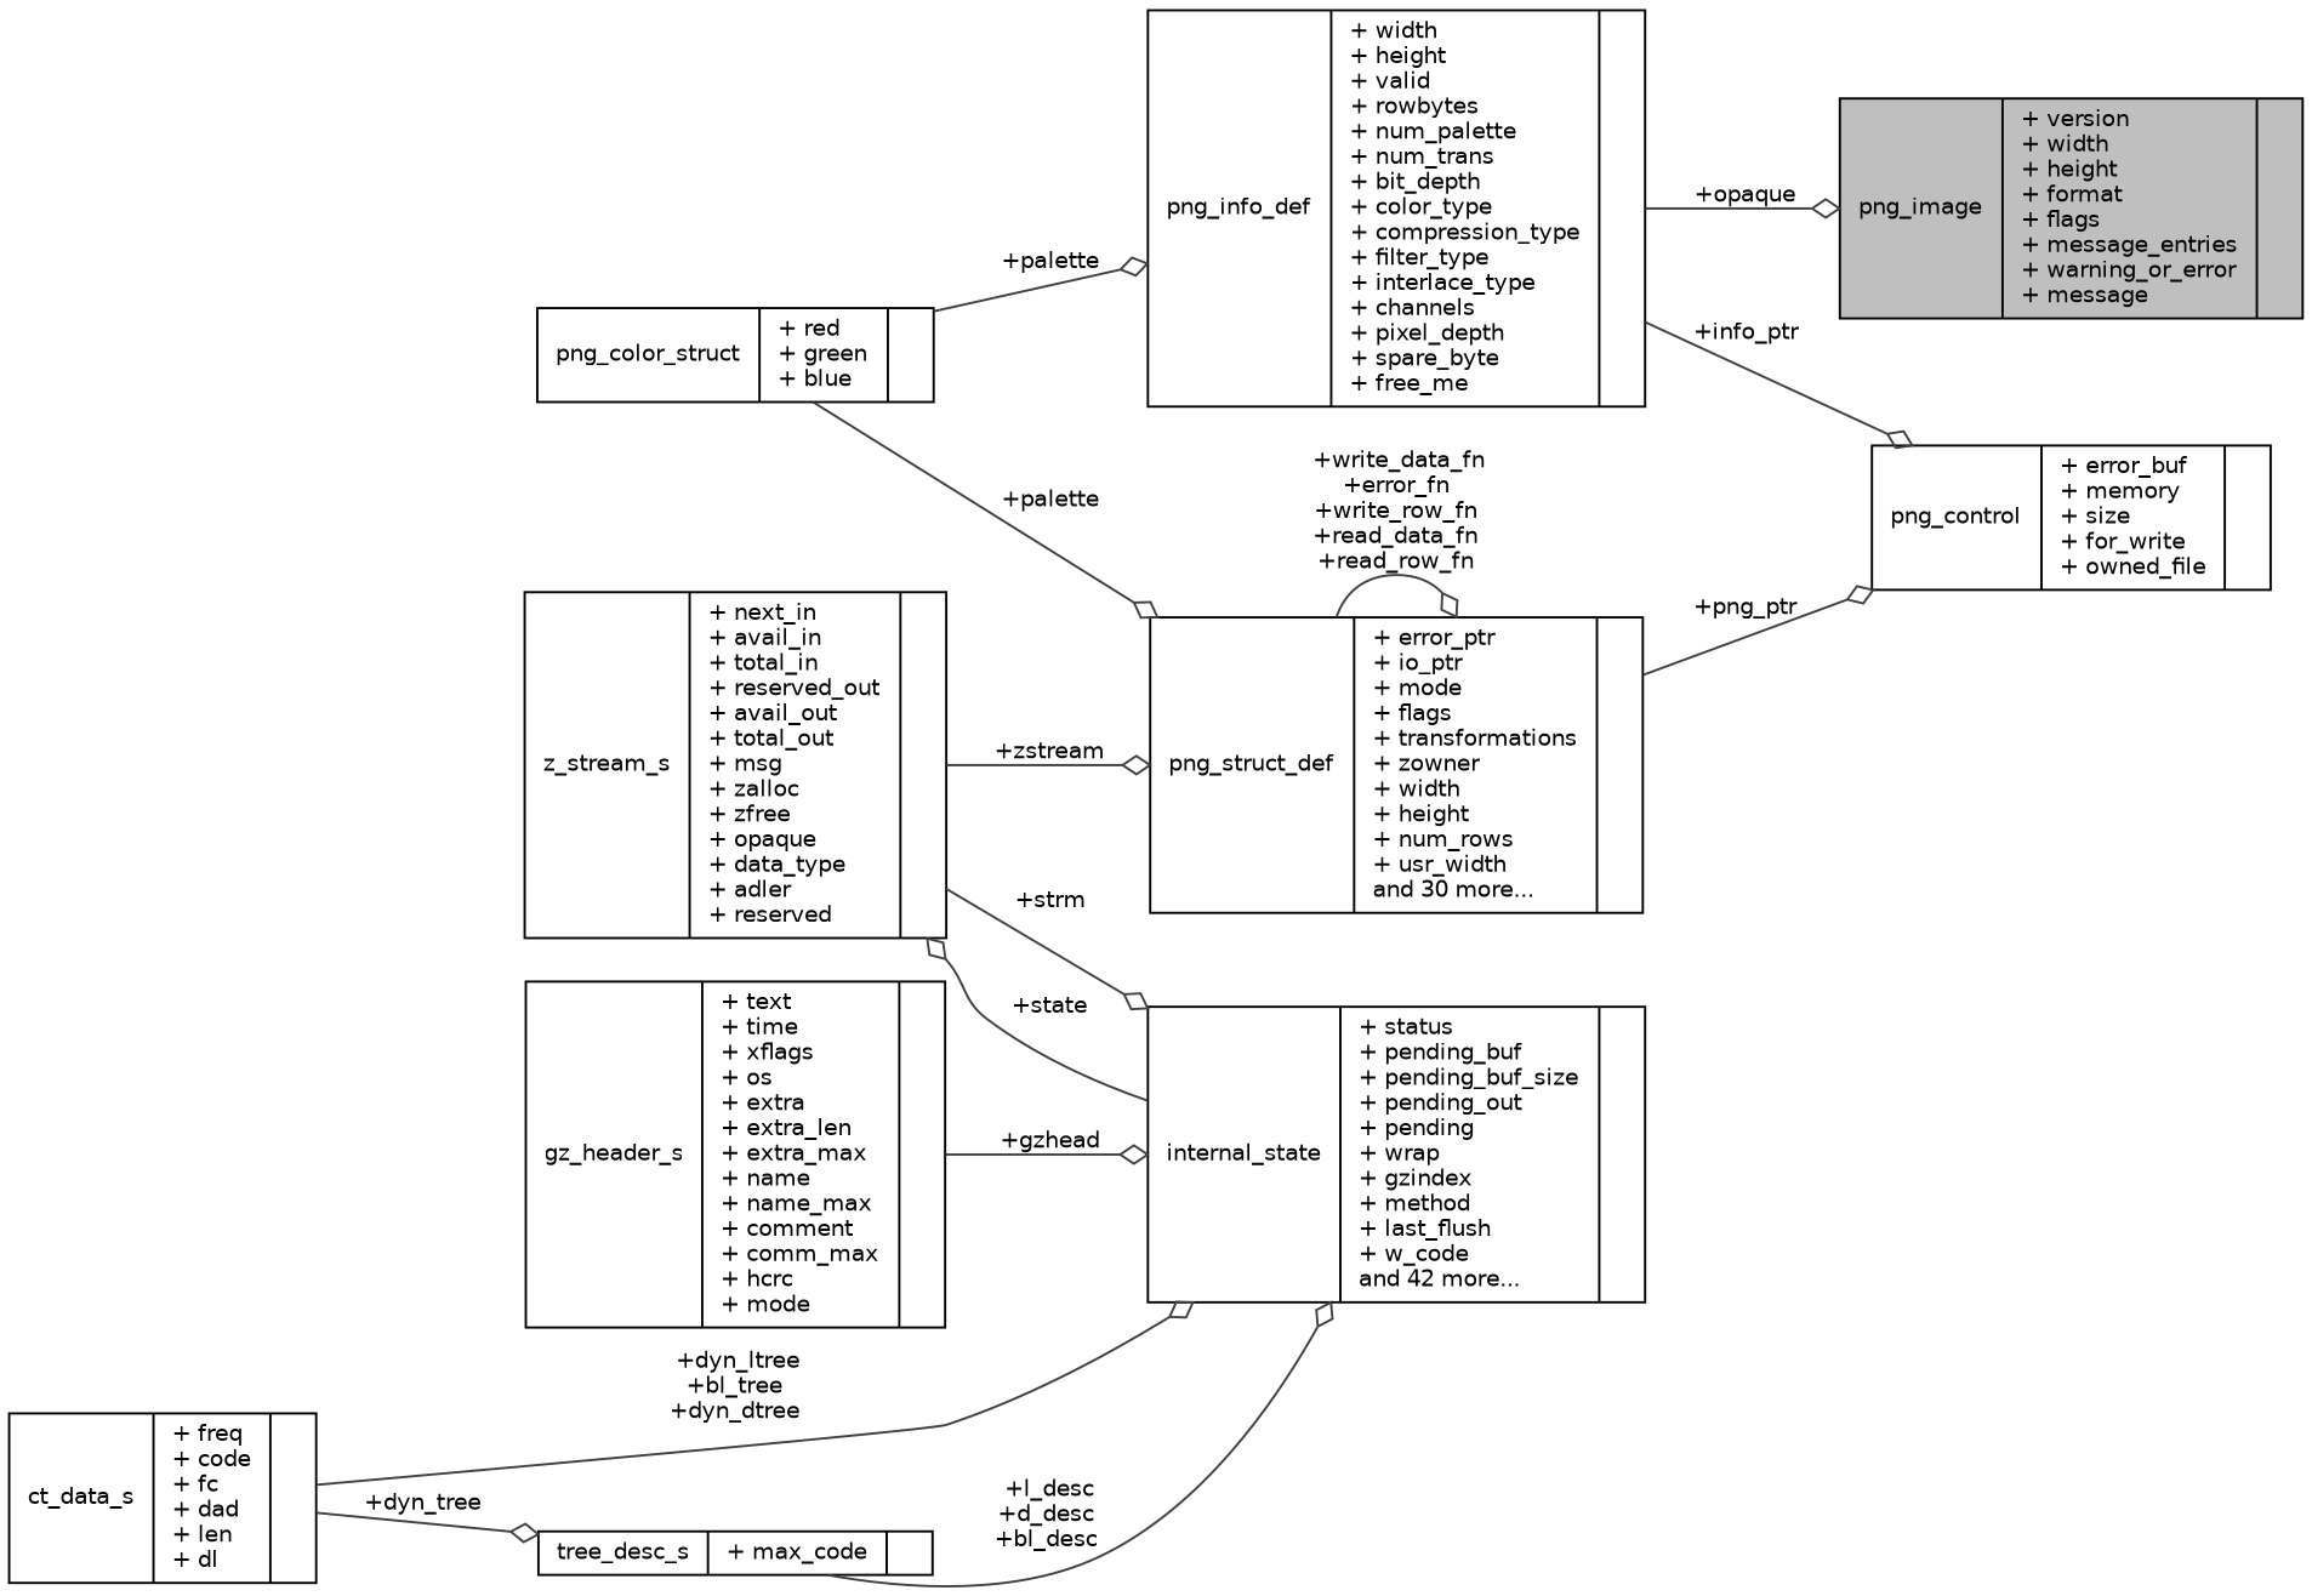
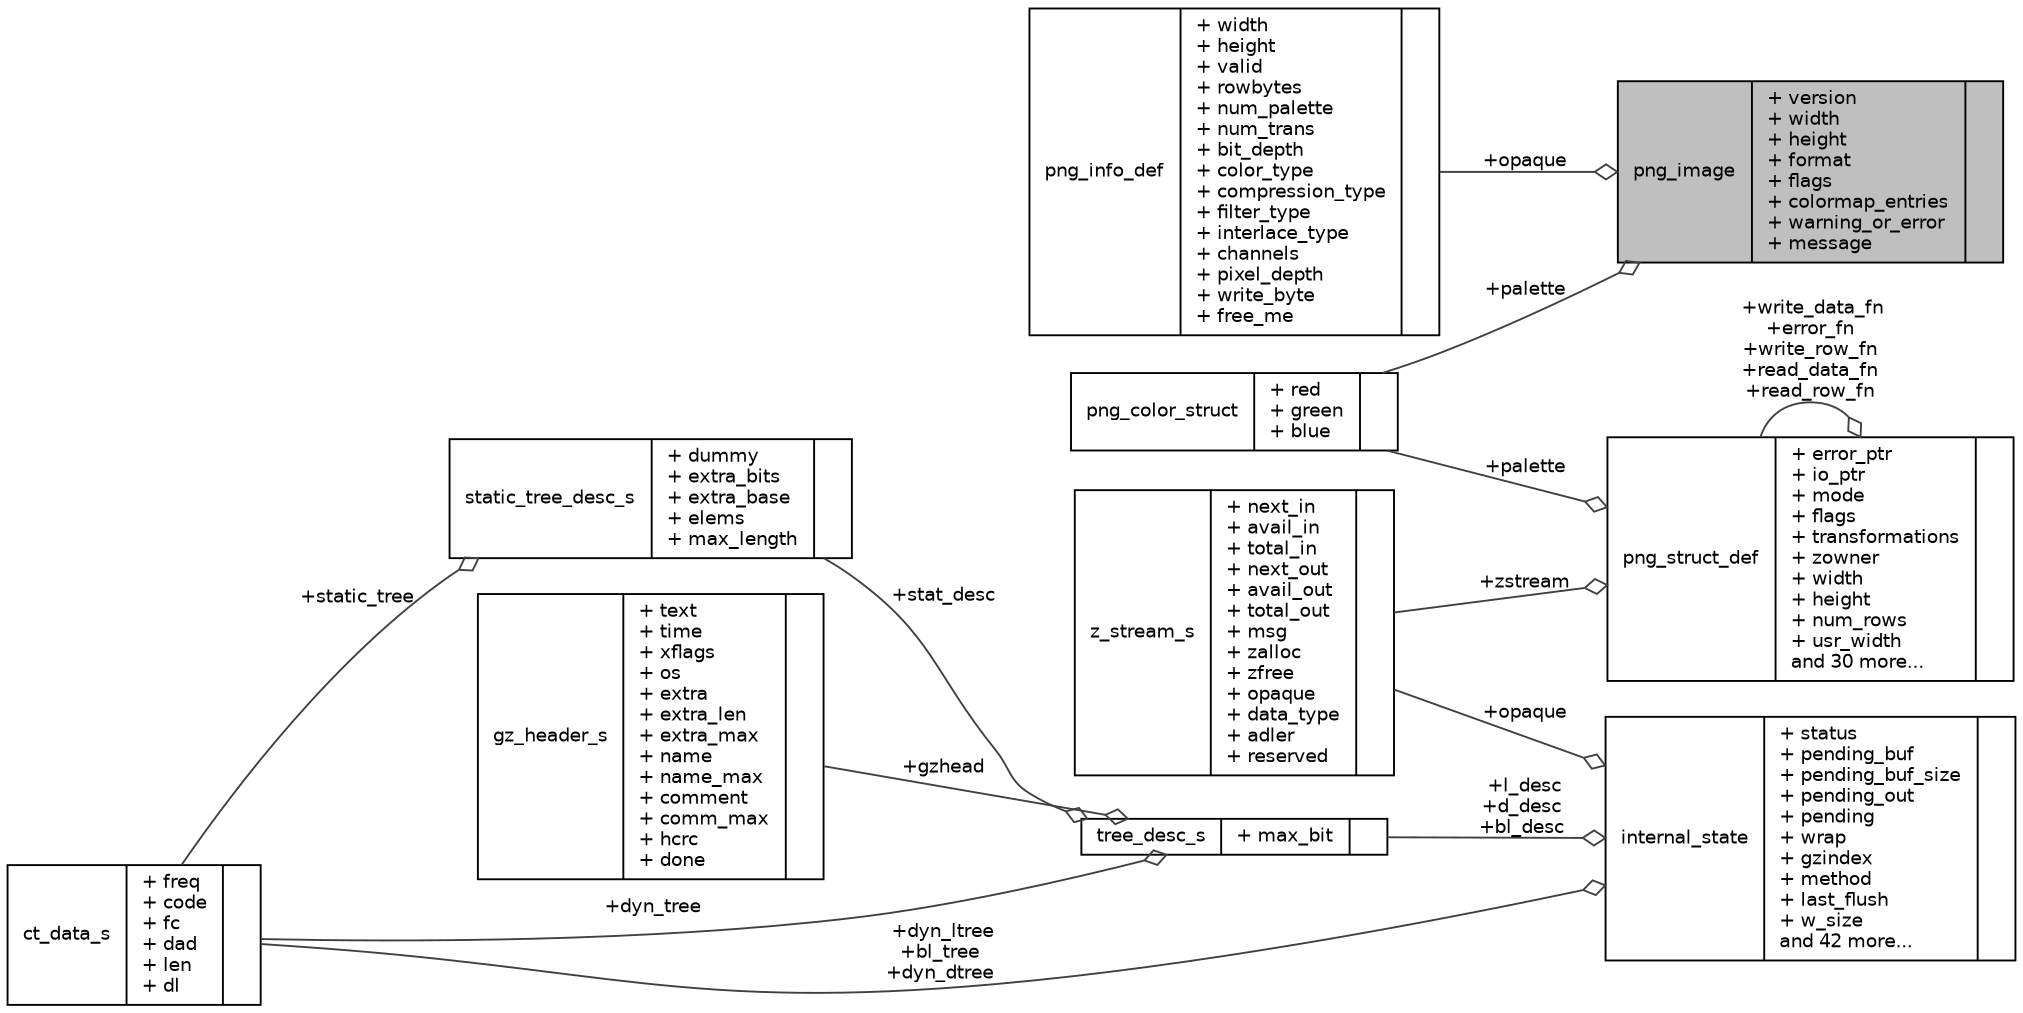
  digraph {
    rankdir=LR
    node [color=black fillcolor=white fontname=Helvetica fontsize=10 shape=record style=filled]
    edge [arrowhead=odiamond color=grey25 fontname=Helvetica fontsize=10 labelfontname=Helvetica labelfontsize=10 style=solid]
-   n1 [fillcolor=grey75 fontcolor=black height=0.2 label="{png_image\n|+ version\l+ width\l+ height\l+ format\l+ flags\l+ message_entries\l+ warning_or_error\l+ message\l|}" width=0.4]
-   n2 [height=0.2 label="{png_control\n|+ error_buf\l+ memory\l+ size\l+ for_write\l+ owned_file\l|}" width=0.4]
-   n3 [height=0.2 label="{png_info_def\n|+ width\l+ height\l+ valid\l+ rowbytes\l+ num_palette\l+ num_trans\l+ bit_depth\l+ color_type\l+ compression_type\l+ filter_type\l+ interlace_type\l+ channels\l+ pixel_depth\l+ spare_byte\l+ free_me\l|}" width=0.4]
+   n1 [fillcolor=grey75 fontcolor=black height=0.2 label="{png_image\n|+ version\l+ width\l+ height\l+ format\l+ flags\l+ colormap_entries\l+ warning_or_error\l+ message\l|}" width=0.4]
+   n3 [height=0.2 label="{png_info_def\n|+ width\l+ height\l+ valid\l+ rowbytes\l+ num_palette\l+ num_trans\l+ bit_depth\l+ color_type\l+ compression_type\l+ filter_type\l+ interlace_type\l+ channels\l+ pixel_depth\l+ write_byte\l+ free_me\l|}" width=0.4]
    n4 [height=0.2 label="{png_color_struct\n|+ red\l+ green\l+ blue\l|}" width=0.4]
    n5 [height=0.2 label="{png_struct_def\n|+ error_ptr\l+ io_ptr\l+ mode\l+ flags\l+ transformations\l+ zowner\l+ width\l+ height\l+ num_rows\l+ usr_width\land 30 more...\l|}" width=0.4]
-   n6 [height=0.2 label="{z_stream_s\n|+ next_in\l+ avail_in\l+ total_in\l+ reserved_out\l+ avail_out\l+ total_out\l+ msg\l+ zalloc\l+ zfree\l+ opaque\l+ data_type\l+ adler\l+ reserved\l|}" width=0.4]
-   n7 [height=0.2 label="{internal_state\n|+ status\l+ pending_buf\l+ pending_buf_size\l+ pending_out\l+ pending\l+ wrap\l+ gzindex\l+ method\l+ last_flush\l+ w_code\land 42 more...\l|}" width=0.4]
-   n8 [height=0.2 label="{gz_header_s\n|+ text\l+ time\l+ xflags\l+ os\l+ extra\l+ extra_len\l+ extra_max\l+ name\l+ name_max\l+ comment\l+ comm_max\l+ hcrc\l+ mode\l|}" width=0.4]
-   n9 [height=0.2 label="{tree_desc_s\n|+ max_code\l|}" width=0.4]
+   n6 [height=0.2 label="{z_stream_s\n|+ next_in\l+ avail_in\l+ total_in\l+ next_out\l+ avail_out\l+ total_out\l+ msg\l+ zalloc\l+ zfree\l+ opaque\l+ data_type\l+ adler\l+ reserved\l|}" width=0.4]
+   n7 [height=0.2 label="{internal_state\n|+ status\l+ pending_buf\l+ pending_buf_size\l+ pending_out\l+ pending\l+ wrap\l+ gzindex\l+ method\l+ last_flush\l+ w_size\land 42 more...\l|}" width=0.4]
+   n8 [height=0.2 label="{gz_header_s\n|+ text\l+ time\l+ xflags\l+ os\l+ extra\l+ extra_len\l+ extra_max\l+ name\l+ name_max\l+ comment\l+ comm_max\l+ hcrc\l+ done\l|}" width=0.4]
+   n9 [height=0.2 label="{tree_desc_s\n|+ max_bit\l|}" width=0.4]
+   n10 [height=0.2 label="{static_tree_desc_s\n|+ dummy\l+ extra_bits\l+ extra_base\l+ elems\l+ max_length\l|}" width=0.4]
    n11 [height=0.2 label="{ct_data_s\n|+ freq\l+ code\l+ fc\l+ dad\l+ len\l+ dl\l|}" width=0.4]
    n3 -> n1 [label=" +opaque"]
-   n3 -> n2 [label=" +info_ptr"]
-   n4 -> n3 [label=" +palette"]
+   n4 -> n1 [label=" +palette"]
    n4 -> n5 [label=" +palette"]
-   n5 -> n2 [label=" +png_ptr"]
    n5 -> n5 [label=" +write_data_fn\n+error_fn\n+write_row_fn\n+read_data_fn\n+read_row_fn"]
    n6 -> n5 [label=" +zstream"]
-   n6 -> n7 [label=" +strm"]
-   n7 -> n6 [label=" +state"]
-   n8 -> n7 [label=" +gzhead"]
+   n6 -> n7 [label=" +opaque"]
+   n8 -> n9 [label=" +gzhead"]
    n9 -> n7 [label=" +l_desc\n+d_desc\n+bl_desc"]
+   n10 -> n9 [label=" +stat_desc"]
    n11 -> n7 [label=" +dyn_ltree\n+bl_tree\n+dyn_dtree"]
    n11 -> n9 [label=" +dyn_tree"]
+   n11 -> n10 [label=" +static_tree"]
  }
